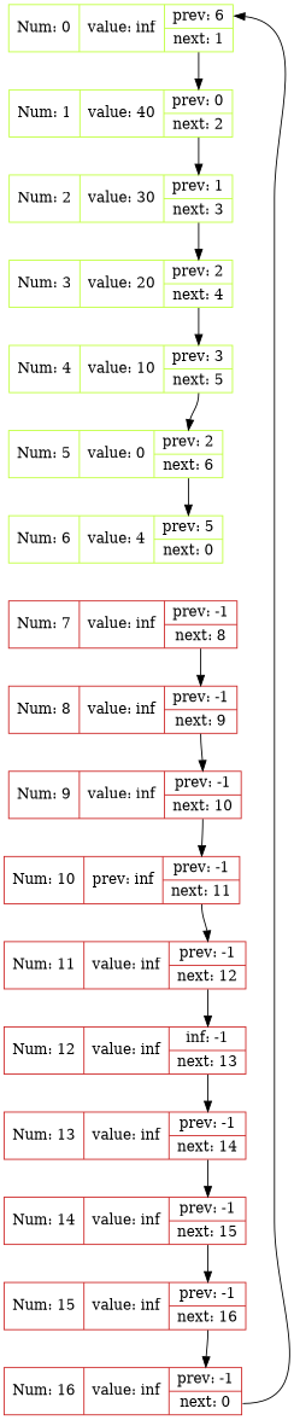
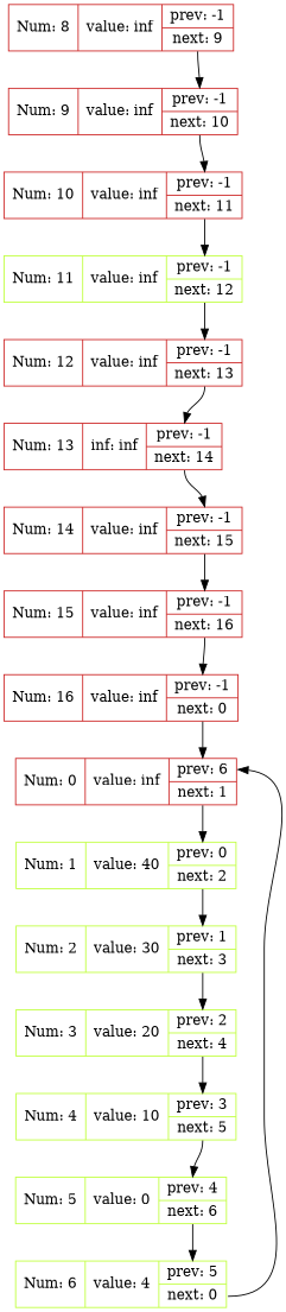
  digraph {
    rankdir=TB
    node [color=firebrick3 shape=record]
    edge [headport=pr tailport=nt]
-   n1 [color=olivedrab1 label="<id>Num: 0 | value: inf | {<pr>prev: 6| <nt>next: 1}"]
+   n1 [label="<id>Num: 0 | value: inf | {<pr>prev: 6| <nt>next: 1}"]
    n2 [color=olivedrab1 label="<id>Num: 1 | value: 40 | {<pr>prev: 0| <nt>next: 2}"]
    n3 [color=olivedrab1 label="<id>Num: 2 | value: 30 | {<pr>prev: 1| <nt>next: 3}"]
    n4 [color=olivedrab1 label="<id>Num: 3 | value: 20 | {<pr>prev: 2| <nt>next: 4}"]
    n5 [color=olivedrab1 label="<id>Num: 4 | value: 10 | {<pr>prev: 3| <nt>next: 5}"]
-   n6 [color=olivedrab1 label="<id>Num: 5 | value: 0 | {<pr>prev: 2| <nt>next: 6}"]
+   n6 [color=olivedrab1 label="<id>Num: 5 | value: 0 | {<pr>prev: 4| <nt>next: 6}"]
    n7 [color=olivedrab1 label="<id>Num: 6 | value: 4 | {<pr>prev: 5| <nt>next: 0}"]
-   n8 [label="<id>Num: 7 | value: inf | {<pr>prev: -1| <nt>next: 8}"]
    n9 [label="<id>Num: 8 | value: inf | {<pr>prev: -1| <nt>next: 9}"]
    n10 [label="<id>Num: 9 | value: inf | {<pr>prev: -1| <nt>next: 10}"]
-   n11 [label="<id>Num: 10 | prev: inf | {<pr>prev: -1| <nt>next: 11}"]
-   n12 [label="<id>Num: 11 | value: inf | {<pr>prev: -1| <nt>next: 12}"]
-   n13 [label="<id>Num: 12 | value: inf | {<pr>inf: -1| <nt>next: 13}"]
-   n14 [label="<id>Num: 13 | value: inf | {<pr>prev: -1| <nt>next: 14}"]
+   n11 [label="<id>Num: 10 | value: inf | {<pr>prev: -1| <nt>next: 11}"]
+   n12 [color=olivedrab1 label="<id>Num: 11 | value: inf | {<pr>prev: -1| <nt>next: 12}"]
+   n13 [label="<id>Num: 12 | value: inf | {<pr>prev: -1| <nt>next: 13}"]
+   n14 [label="<id>Num: 13 | inf: inf | {<pr>prev: -1| <nt>next: 14}"]
    n15 [label="<id>Num: 14 | value: inf | {<pr>prev: -1| <nt>next: 15}"]
    n16 [label="<id>Num: 15 | value: inf | {<pr>prev: -1| <nt>next: 16}"]
    n17 [label="<id>Num: 16 | value: inf | {<pr>prev: -1| <nt>next: 0}"]
    subgraph sub_1 {
      n1
      n2
      n3
      n4
      n5
      n6
      n7
-     n8
      n9
      n10
      n11
      n12
      n13
      n14
      n15
      n16
      n17
    }
    n1 -> n2 [headport=id style=invis tailport=id weight=1000]
    n1 -> n2
    n2 -> n3 [headport=id style=invis tailport=id weight=1000]
    n2 -> n3
    n3 -> n4 [headport=id style=invis tailport=id weight=1000]
    n3 -> n4
    n4 -> n5 [headport=id style=invis tailport=id weight=1000]
    n4 -> n5
    n5 -> n6 [headport=id style=invis tailport=id weight=1000]
    n5 -> n6
    n6 -> n7 [headport=id style=invis tailport=id weight=1000]
    n6 -> n7
-   n7 -> n8 [headport=id style=invis tailport=id weight=1000]
-   n8 -> n9 [headport=id style=invis tailport=id weight=1000]
-   n8 -> n9
+   n7 -> n1
    n9 -> n10 [headport=id style=invis tailport=id weight=1000]
    n9 -> n10
    n10 -> n11 [headport=id style=invis tailport=id weight=1000]
    n10 -> n11
    n11 -> n12 [headport=id style=invis tailport=id weight=1000]
    n11 -> n12
    n12 -> n13 [headport=id style=invis tailport=id weight=1000]
    n12 -> n13
    n13 -> n14 [headport=id style=invis tailport=id weight=1000]
    n13 -> n14
    n14 -> n15 [headport=id style=invis tailport=id weight=1000]
    n14 -> n15
    n15 -> n16 [headport=id style=invis tailport=id weight=1000]
    n15 -> n16
    n16 -> n17 [headport=id style=invis tailport=id weight=1000]
    n16 -> n17
    n17 -> n1
  }
